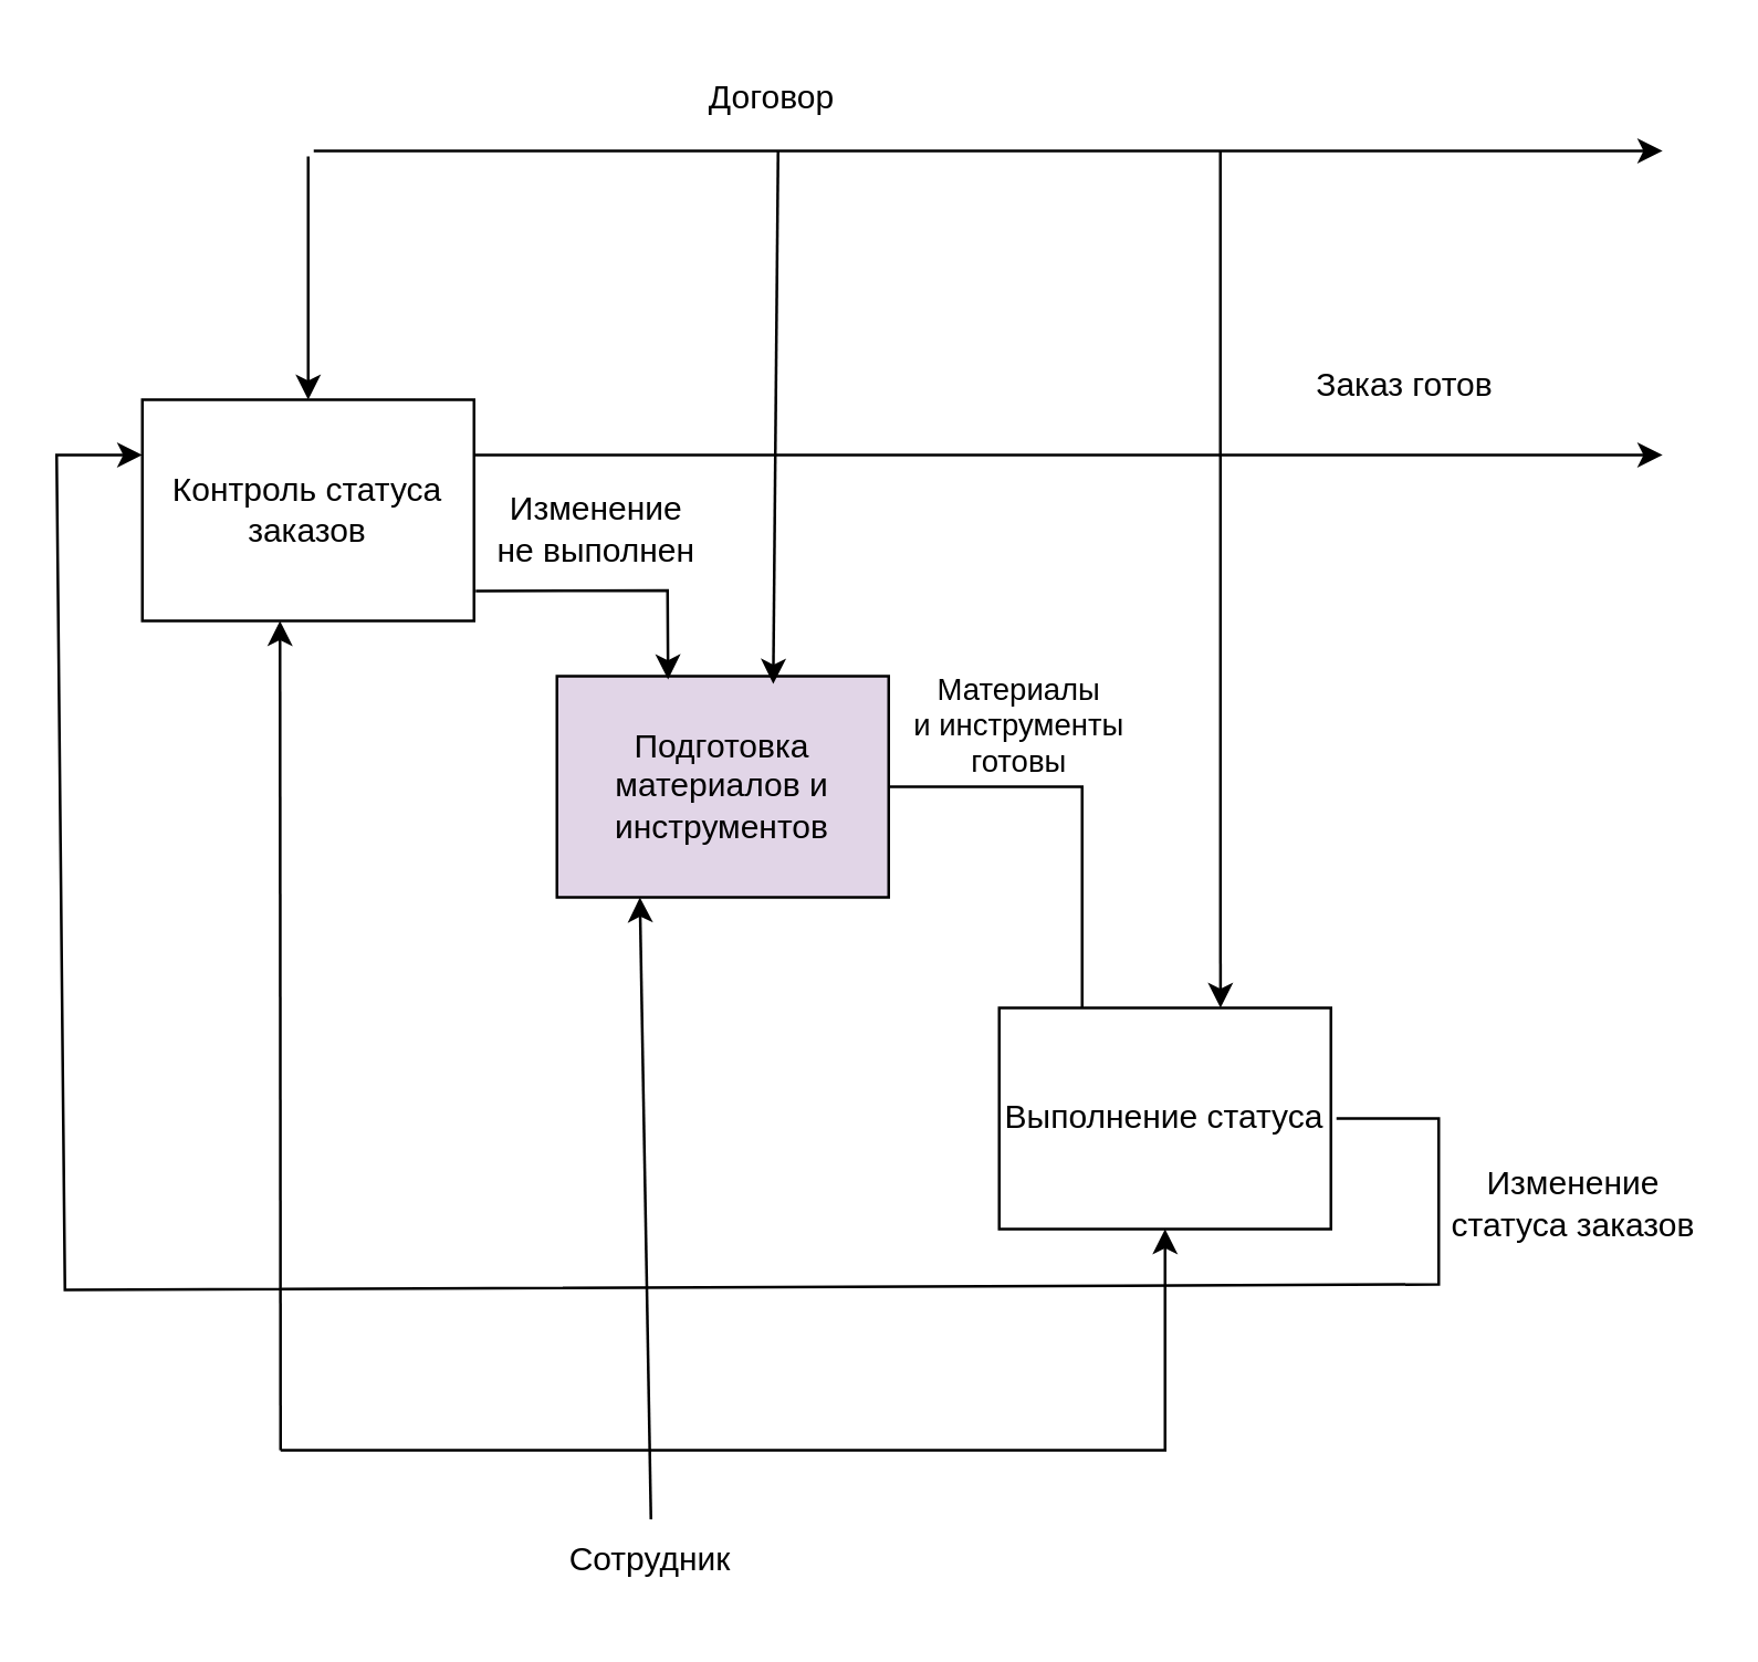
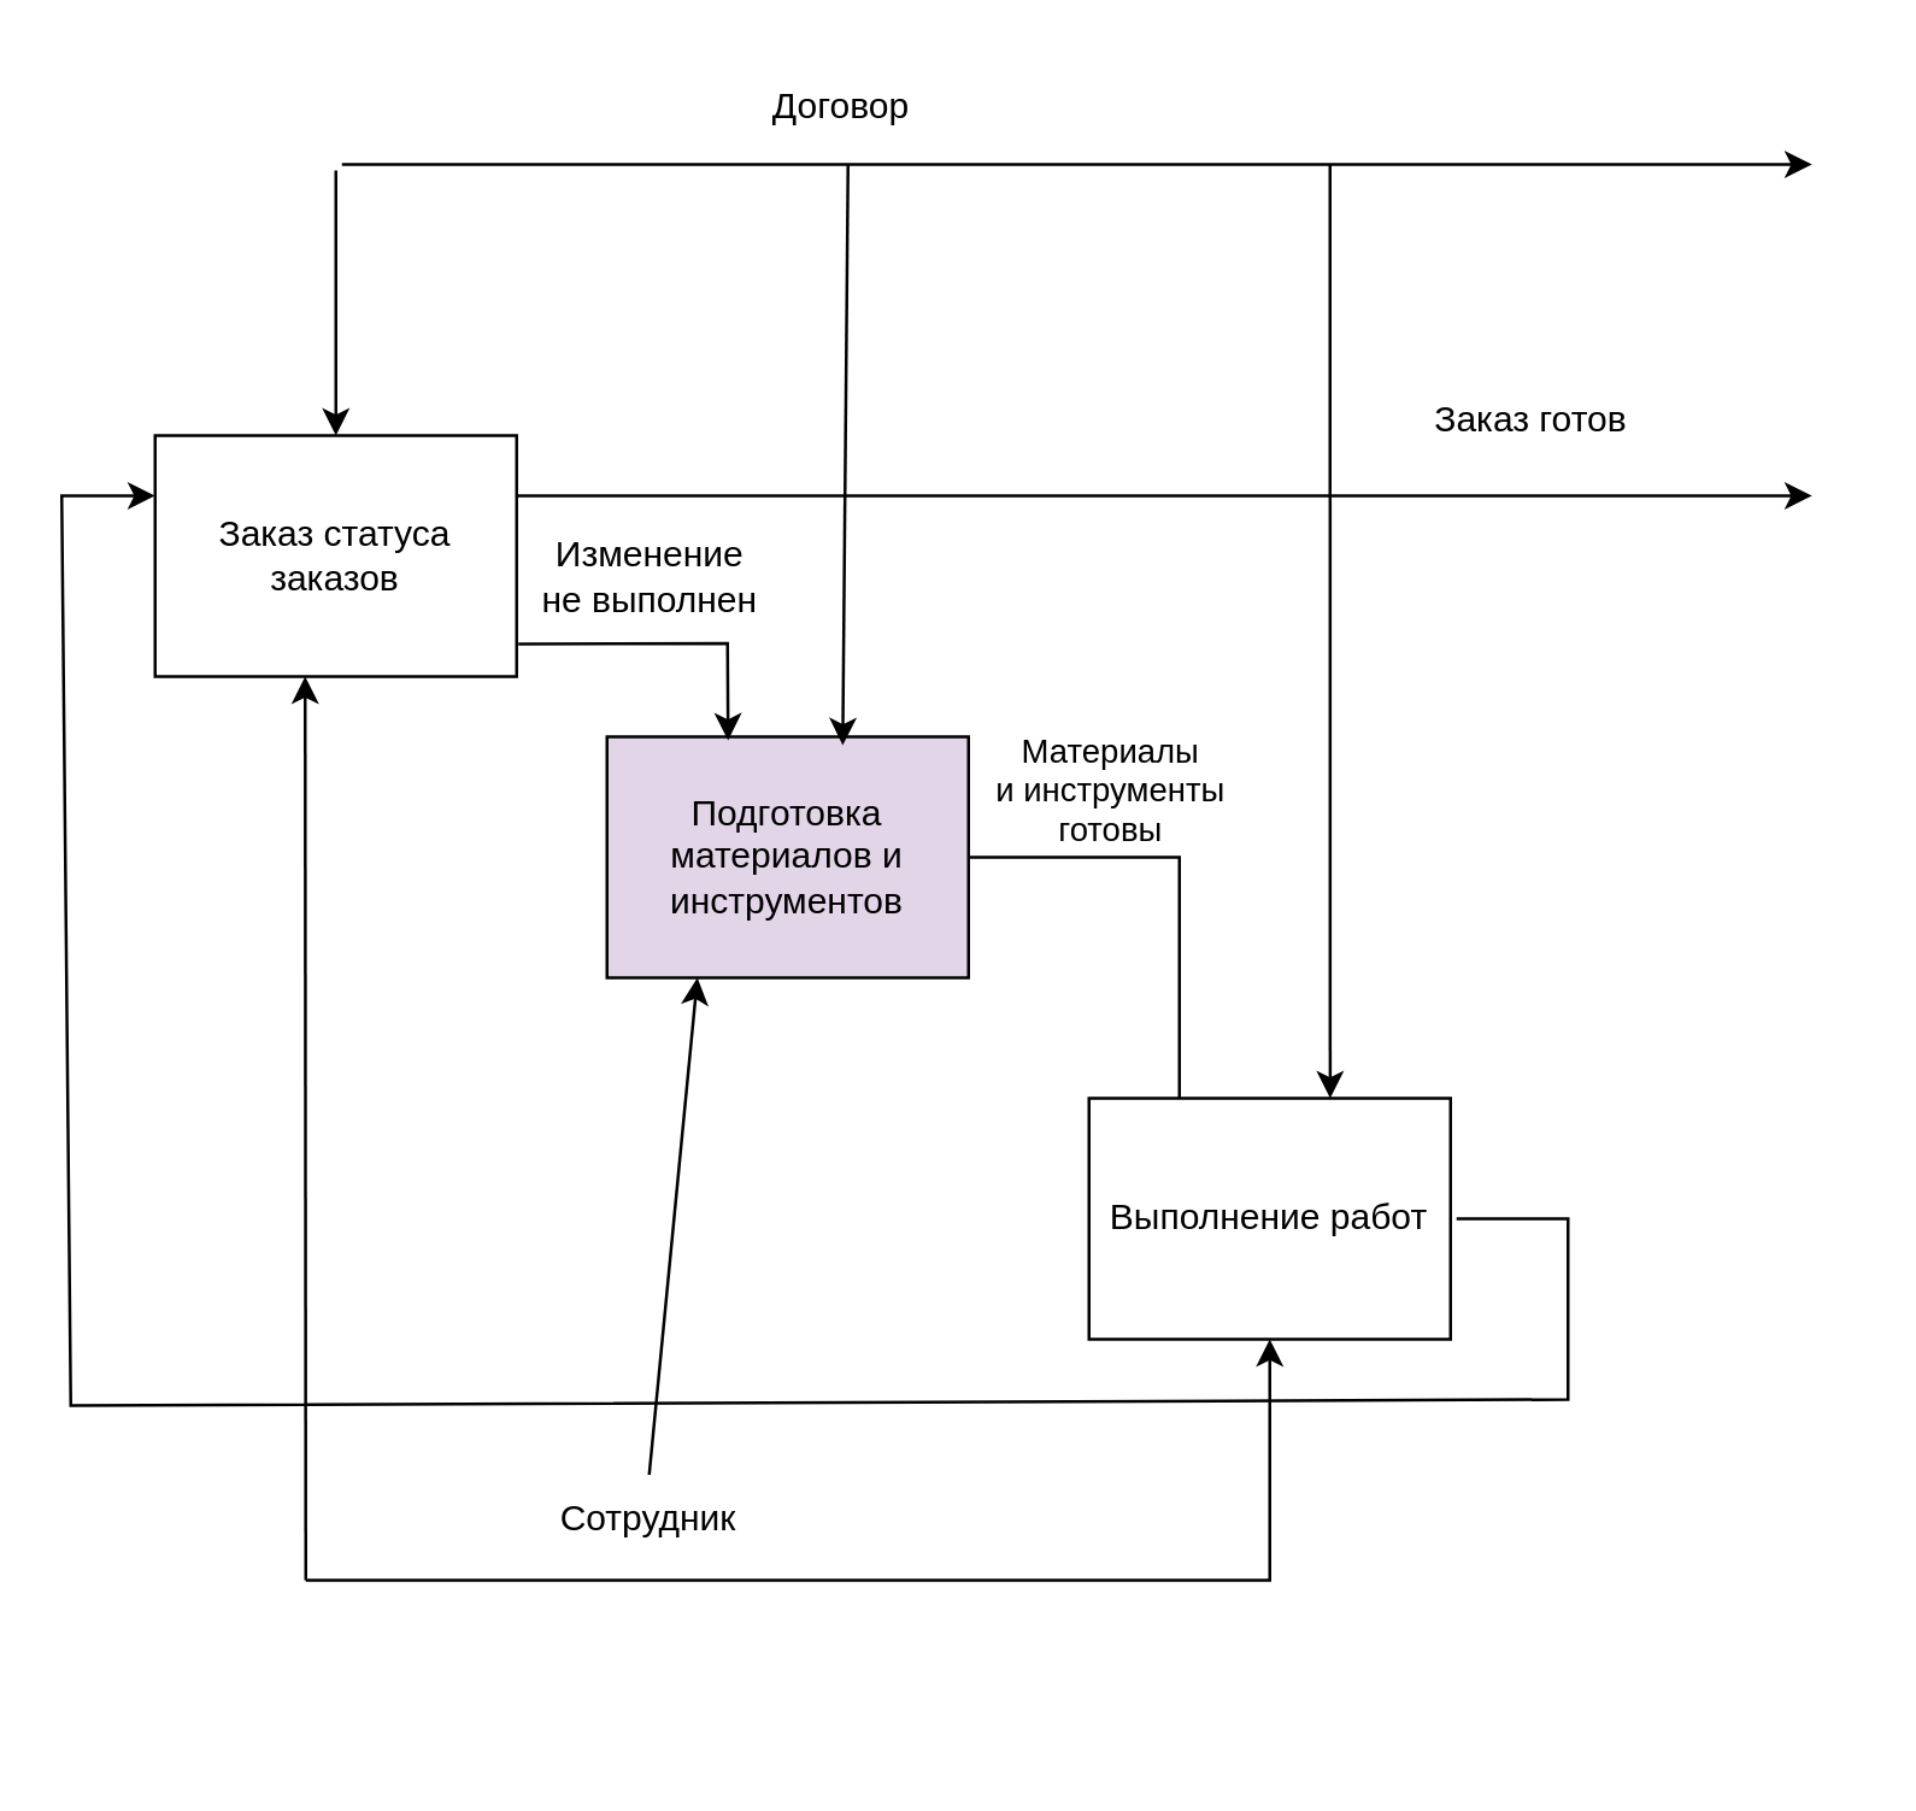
  <mxCell id="0" />
  <mxCell id="1" parent="0" />
  <mxCell id="2" style="edgeStyle=orthogonalEdgeStyle;rounded=0;orthogonalLoop=1;jettySize=auto;html=1;entryX=0.5;entryY=0;entryDx=0;entryDy=0;" parent="1" target="3" edge="1"><mxGeometry relative="1" as="geometry"><mxPoint x="111" y="56" as="sourcePoint" /><Array as="points"><mxPoint x="111" y="56" /></Array></mxGeometry></mxCell>
- <mxCell id="3" value="Контроль статуса заказов" style="rounded=0;whiteSpace=wrap;html=1;" parent="1" vertex="1"><mxGeometry x="51" y="144" width="120" height="80" as="geometry" /></mxCell>
+ <mxCell id="3" value="Заказ статуса заказов" style="rounded=0;whiteSpace=wrap;html=1;" parent="1" vertex="1"><mxGeometry x="51" y="144" width="120" height="80" as="geometry" /></mxCell>
  <mxCell id="4" style="edgeStyle=orthogonalEdgeStyle;rounded=0;orthogonalLoop=1;jettySize=auto;html=1;exitX=1;exitY=0.5;exitDx=0;exitDy=0;entryX=0.25;entryY=0;entryDx=0;entryDy=0;endArrow=none;" parent="1" source="6" target="7" edge="1"><mxGeometry relative="1" as="geometry"><mxPoint x="291" y="464" as="targetPoint" /><mxPoint x="91" y="384" as="sourcePoint" /><Array as="points"><mxPoint x="391" y="284" /></Array></mxGeometry></mxCell>
  <mxCell id="5" value="Материалы &lt;br&gt;и инструменты &lt;br&gt;готовы" style="edgeLabel;html=1;align=center;verticalAlign=middle;resizable=0;points=[];" parent="4" vertex="1" connectable="0"><mxGeometry x="0.166" y="2" relative="1" as="geometry"><mxPoint x="-26" y="-40" as="offset" /></mxGeometry></mxCell>
  <mxCell id="6" value="Подготовка материалов и инструментов" style="rounded=0;whiteSpace=wrap;html=1;fillColor=#e1d5e7;" parent="1" vertex="1"><mxGeometry x="201" y="244" width="120" height="80" as="geometry" /></mxCell>
- <mxCell id="7" value="Выполнение статуса" style="rounded=0;whiteSpace=wrap;html=1;" parent="1" vertex="1"><mxGeometry x="361" y="364" width="120" height="80" as="geometry" /></mxCell>
+ <mxCell id="7" value="Выполнение работ" style="rounded=0;whiteSpace=wrap;html=1;" parent="1" vertex="1"><mxGeometry x="361" y="364" width="120" height="80" as="geometry" /></mxCell>
  <mxCell id="8" value="" style="endArrow=classic;html=1;rounded=0;exitX=1.005;exitY=0.865;exitDx=0;exitDy=0;entryX=0.335;entryY=0.015;entryDx=0;entryDy=0;entryPerimeter=0;exitPerimeter=0;" parent="1" source="3" target="6" edge="1"><mxGeometry width="50" height="50" relative="1" as="geometry"><mxPoint x="311" y="184" as="sourcePoint" /><mxPoint x="421" y="184" as="targetPoint" /><Array as="points"><mxPoint x="241" y="213" /></Array></mxGeometry></mxCell>
  <mxCell id="9" value="" style="endArrow=classic;html=1;rounded=0;entryX=0;entryY=0.25;entryDx=0;entryDy=0;" parent="1" target="3" edge="1"><mxGeometry width="50" height="50" relative="1" as="geometry"><mxPoint x="483" y="404" as="sourcePoint" /><mxPoint x="132" y="229" as="targetPoint" /><Array as="points"><mxPoint x="520" y="404" /><mxPoint x="520" y="464" /><mxPoint x="23" y="466" /><mxPoint x="20" y="164" /></Array></mxGeometry></mxCell>
- <mxCell id="10" value="Изменение статуса заказов" style="text;html=1;strokeColor=none;fillColor=none;align=center;verticalAlign=middle;whiteSpace=wrap;rounded=0;" parent="1" vertex="1"><mxGeometry x="524" y="420" width="90" height="30" as="geometry" /></mxCell>
  <mxCell id="11" value="" style="endArrow=classic;html=1;rounded=0;entryX=0.415;entryY=1.055;entryDx=0;entryDy=0;entryPerimeter=0;" parent="1" edge="1"><mxGeometry width="50" height="50" relative="1" as="geometry"><mxPoint x="101" y="524" as="sourcePoint" /><mxPoint x="100.8" y="224" as="targetPoint" /></mxGeometry></mxCell>
- <mxCell id="12" value="Сотрудник" style="text;html=1;strokeColor=none;fillColor=none;align=center;verticalAlign=middle;whiteSpace=wrap;rounded=0;" parent="1" vertex="1"><mxGeometry x="205" y="549" width="60" height="30" as="geometry" /></mxCell>
+ <mxCell id="12" value="Сотрудник" style="text;html=1;strokeColor=none;fillColor=none;align=center;verticalAlign=middle;whiteSpace=wrap;rounded=0;" parent="1" vertex="1"><mxGeometry x="185" y="489" width="60" height="30" as="geometry" /></mxCell>
  <mxCell id="13" value="" style="endArrow=classic;html=1;rounded=0;entryX=0.5;entryY=1;entryDx=0;entryDy=0;" parent="1" target="7" edge="1"><mxGeometry width="50" height="50" relative="1" as="geometry"><mxPoint x="101" y="524" as="sourcePoint" /><mxPoint x="461" y="504" as="targetPoint" /><Array as="points"><mxPoint x="421" y="524" /></Array></mxGeometry></mxCell>
  <mxCell id="14" value="" style="endArrow=classic;html=1;rounded=0;" parent="1" edge="1"><mxGeometry width="50" height="50" relative="1" as="geometry"><mxPoint x="113" y="54" as="sourcePoint" /><mxPoint x="601" y="54" as="targetPoint" /></mxGeometry></mxCell>
  <mxCell id="15" value="Договор" style="text;html=1;strokeColor=none;fillColor=none;align=center;verticalAlign=middle;whiteSpace=wrap;rounded=0;" parent="1" vertex="1"><mxGeometry x="249" y="20" width="60" height="30" as="geometry" /></mxCell>
  <mxCell id="16" value="" style="endArrow=classic;html=1;rounded=0;entryX=0.652;entryY=0.035;entryDx=0;entryDy=0;entryPerimeter=0;" parent="1" target="6" edge="1"><mxGeometry width="50" height="50" relative="1" as="geometry"><mxPoint x="281" y="54" as="sourcePoint" /><mxPoint x="281" y="234" as="targetPoint" /></mxGeometry></mxCell>
  <mxCell id="17" value="" style="endArrow=classic;html=1;rounded=0;entryX=0.667;entryY=0;entryDx=0;entryDy=0;entryPerimeter=0;" parent="1" target="7" edge="1"><mxGeometry width="50" height="50" relative="1" as="geometry"><mxPoint x="441" y="54" as="sourcePoint" /><mxPoint x="501" y="74" as="targetPoint" /></mxGeometry></mxCell>
  <mxCell id="18" value="" style="endArrow=classic;html=1;rounded=0;exitX=1;exitY=0.25;exitDx=0;exitDy=0;" parent="1" source="3" edge="1"><mxGeometry width="50" height="50" relative="1" as="geometry"><mxPoint x="491" y="164" as="sourcePoint" /><mxPoint x="601" y="164" as="targetPoint" /></mxGeometry></mxCell>
  <mxCell id="19" value="Заказ готов" style="text;html=1;strokeColor=none;fillColor=none;align=center;verticalAlign=middle;whiteSpace=wrap;rounded=0;" parent="1" vertex="1"><mxGeometry x="463" y="124" width="90" height="30" as="geometry" /></mxCell>
  <mxCell id="20" value="" style="endArrow=classic;html=1;rounded=0;entryX=0.415;entryY=1.055;entryDx=0;entryDy=0;entryPerimeter=0;exitX=0.5;exitY=0;exitDx=0;exitDy=0;" parent="1" edge="1" source="12"><mxGeometry width="50" height="50" relative="1" as="geometry"><mxPoint x="231" y="524" as="sourcePoint" /><mxPoint x="231" y="324" as="targetPoint" /></mxGeometry></mxCell>
  <mxCell id="21" value="Изменение &lt;br&gt;не выполнен" style="text;html=1;align=center;verticalAlign=middle;resizable=0;points=[];autosize=1;strokeColor=none;fillColor=none;" vertex="1" parent="1"><mxGeometry x="170" y="170" width="89" height="41" as="geometry" /></mxCell>
